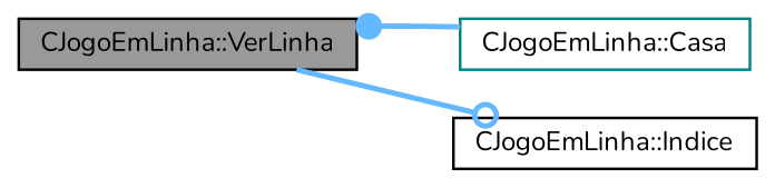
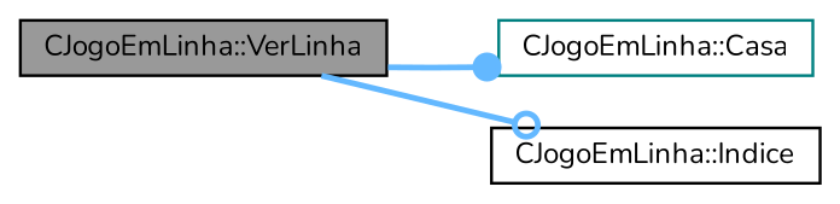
  digraph {
    fontname=Nunito
    rankdir=LR
    node [color=black fillcolor=white fontname=Nunito fontsize=10 shape=box style=filled]
    edge [color=steelblue1 fontname=Nunito fontsize=10 labelfontname=Helvetica labelfontsize=10 style=bold]
    n1 [fillcolor=grey60 fontcolor=black height=0.2 label="CJogoEmLinha::VerLinha" width=0.4]
    n2 [color=teal height=0.2 label="CJogoEmLinha::Casa" width=0.4]
    n3 [height=0.2 label="CJogoEmLinha::Indice" width=0.4]
-   n2 -> n1 [arrowhead=dot]
+   n1 -> n2 [arrowhead=dot]
    n1 -> n3 [arrowhead=odot]
  }
